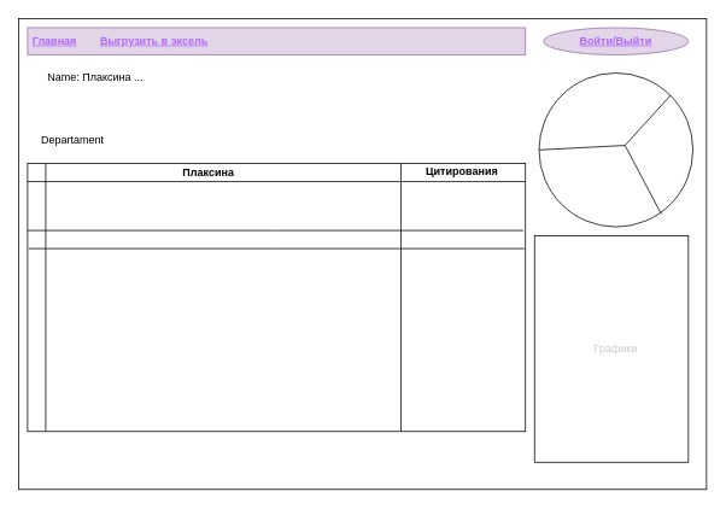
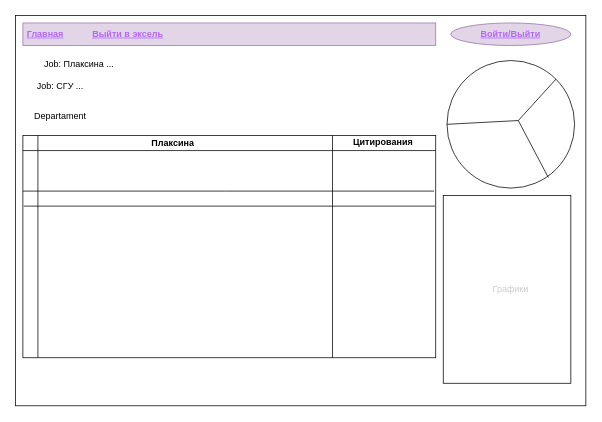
  <mxCell id="0" />
  <mxCell id="1" parent="0" />
  <mxCell id="2" value="" style="rounded=0;whiteSpace=wrap;html=1;" vertex="1" parent="1"><mxGeometry x="20" y="20" width="760" height="520" as="geometry" /></mxCell>
  <mxCell id="3" value="" style="rounded=0;whiteSpace=wrap;html=1;fillColor=#e1d5e7;strokeColor=#9673a6;" vertex="1" parent="1"><mxGeometry x="30" y="30" width="550" height="30" as="geometry" /></mxCell>
  <mxCell id="4" value="Войти/Выйти" style="ellipse;whiteSpace=wrap;html=1;fillColor=#e1d5e7;strokeColor=#9673a6;fontColor=#B266FF;fontStyle=5;" vertex="1" parent="1"><mxGeometry x="600" y="30" width="160" height="30" as="geometry" /></mxCell>
  <mxCell id="5" value="Главная" style="text;html=1;align=center;verticalAlign=middle;whiteSpace=wrap;rounded=0;fontColor=#B266FF;fontStyle=5" vertex="1" parent="1"><mxGeometry x="30" y="30" width="60" height="30" as="geometry" /></mxCell>
  <mxCell id="6" value="" style="shape=internalStorage;whiteSpace=wrap;html=1;backgroundOutline=1;" vertex="1" parent="1"><mxGeometry x="30" y="180" width="550" height="296" as="geometry" /></mxCell>
  <mxCell id="7" value="" style="endArrow=none;html=1;rounded=0;exitX=-0.001;exitY=0.165;exitDx=0;exitDy=0;exitPerimeter=0;entryX=0.995;entryY=0.165;entryDx=0;entryDy=0;entryPerimeter=0;" edge="1" parent="1"><mxGeometry width="50" height="50" relative="1" as="geometry"><mxPoint x="30" y="254" as="sourcePoint" /><mxPoint x="577.8" y="254" as="targetPoint" /><Array as="points"><mxPoint x="300" y="254" /></Array></mxGeometry></mxCell>
  <mxCell id="8" value="" style="endArrow=none;html=1;rounded=0;exitX=-0.001;exitY=0.165;exitDx=0;exitDy=0;exitPerimeter=0;entryX=0.995;entryY=0.165;entryDx=0;entryDy=0;entryPerimeter=0;" edge="1" parent="1"><mxGeometry width="50" height="50" relative="1" as="geometry"><mxPoint x="31.1" y="274" as="sourcePoint" /><mxPoint x="578.9" y="274" as="targetPoint" /><Array as="points"><mxPoint x="301.1" y="274" /></Array></mxGeometry></mxCell>
  <mxCell id="9" style="edgeStyle=orthogonalEdgeStyle;rounded=0;orthogonalLoop=1;jettySize=auto;html=1;exitX=0.5;exitY=1;exitDx=0;exitDy=0;" edge="1" parent="1" source="6" target="6"><mxGeometry relative="1" as="geometry" /></mxCell>
  <mxCell id="10" value="" style="endArrow=none;html=1;rounded=0;entryX=0.75;entryY=0;entryDx=0;entryDy=0;exitX=0.75;exitY=1;exitDx=0;exitDy=0;" edge="1" parent="1" source="6" target="6"><mxGeometry width="50" height="50" relative="1" as="geometry"><mxPoint x="178" y="374" as="sourcePoint" /><mxPoint x="178" y="224" as="targetPoint" /></mxGeometry></mxCell>
  <mxCell id="11" value="Плаксина" style="text;html=1;align=center;verticalAlign=middle;whiteSpace=wrap;rounded=0;fontStyle=1" vertex="1" parent="1"><mxGeometry x="200" y="175" width="60" height="30" as="geometry" /></mxCell>
  <mxCell id="12" value="Цитирования" style="text;html=1;align=center;verticalAlign=middle;whiteSpace=wrap;rounded=0;fontStyle=1" vertex="1" parent="1"><mxGeometry x="480" y="174" width="60" height="30" as="geometry" /></mxCell>
  <mxCell id="13" value="" style="ellipse;whiteSpace=wrap;html=1;" vertex="1" parent="1"><mxGeometry x="595" y="80" width="170" height="170" as="geometry" /></mxCell>
  <mxCell id="14" value="" style="endArrow=none;html=1;rounded=0;entryX=1;entryY=0;entryDx=0;entryDy=0;" edge="1" parent="1" target="13"><mxGeometry width="50" height="50" relative="1" as="geometry"><mxPoint x="690" y="160" as="sourcePoint" /><mxPoint x="710" y="140" as="targetPoint" /></mxGeometry></mxCell>
  <mxCell id="15" value="" style="endArrow=none;html=1;rounded=0;exitX=0.794;exitY=0.917;exitDx=0;exitDy=0;exitPerimeter=0;" edge="1" parent="1" source="13"><mxGeometry width="50" height="50" relative="1" as="geometry"><mxPoint x="670" y="230" as="sourcePoint" /><mxPoint x="690" y="160" as="targetPoint" /></mxGeometry></mxCell>
  <mxCell id="16" value="" style="endArrow=none;html=1;rounded=0;exitX=0;exitY=0.5;exitDx=0;exitDy=0;" edge="1" parent="1" source="13"><mxGeometry width="50" height="50" relative="1" as="geometry"><mxPoint x="630" y="350" as="sourcePoint" /><mxPoint x="690" y="160" as="targetPoint" /></mxGeometry></mxCell>
- <mxCell id="17" value="Выгрузить в эксель" style="text;html=1;align=center;verticalAlign=middle;whiteSpace=wrap;rounded=0;fontStyle=5;fontColor=#B266FF;" vertex="1" parent="1"><mxGeometry x="40" y="30" width="260" height="30" as="geometry" /></mxCell>
+ <mxCell id="17" value="Выйти в эксель" style="text;html=1;align=center;verticalAlign=middle;whiteSpace=wrap;rounded=0;fontStyle=5;fontColor=#B266FF;" vertex="1" parent="1"><mxGeometry x="40" y="30" width="260" height="30" as="geometry" /></mxCell>
  <mxCell id="18" value="" style="rounded=0;whiteSpace=wrap;html=1;" vertex="1" parent="1"><mxGeometry x="590" y="260" width="170" height="250" as="geometry" /></mxCell>
  <mxCell id="19" value="Графики" style="text;html=1;align=center;verticalAlign=middle;whiteSpace=wrap;rounded=0;fontColor=#CCCCCC;" vertex="1" parent="1"><mxGeometry x="650" y="370" width="60" height="30" as="geometry" /></mxCell>
- <mxCell id="20" value="Name: Плаксина ..." style="text;html=1;align=center;verticalAlign=middle;whiteSpace=wrap;rounded=0;" vertex="1" parent="1"><mxGeometry x="30" y="70" width="150" height="30" as="geometry" /></mxCell>
+ <mxCell id="20" value="Job: Плаксина ..." style="text;html=1;align=center;verticalAlign=middle;whiteSpace=wrap;rounded=0;" vertex="1" parent="1"><mxGeometry x="30" y="70" width="150" height="30" as="geometry" /></mxCell>
+ <mxCell id="21" value="Job: СГУ ..." style="text;html=1;align=center;verticalAlign=middle;whiteSpace=wrap;rounded=0;" vertex="1" parent="1"><mxGeometry x="35" y="100" width="90" height="30" as="geometry" /></mxCell>
  <mxCell id="22" value="Departament" style="text;html=1;align=center;verticalAlign=middle;whiteSpace=wrap;rounded=0;" vertex="1" parent="1"><mxGeometry x="50" y="140" width="60" height="30" as="geometry" /></mxCell>
  <mxCell id="23" style="edgeStyle=orthogonalEdgeStyle;rounded=0;orthogonalLoop=1;jettySize=auto;html=1;exitX=0.5;exitY=1;exitDx=0;exitDy=0;" edge="1" parent="1" source="22" target="22"><mxGeometry relative="1" as="geometry" /></mxCell>
